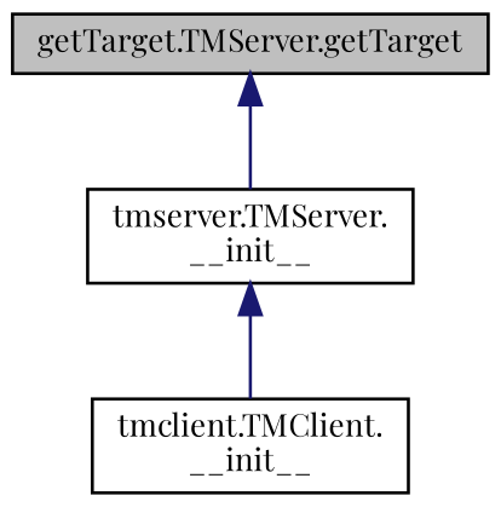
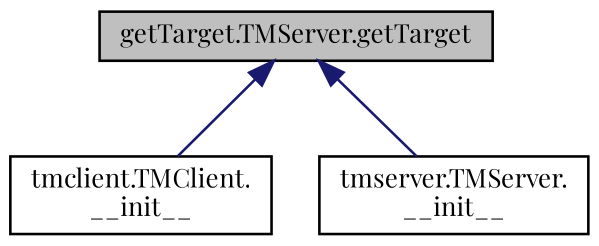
  digraph {
    fontname="Playfair Display"
    rankdir=TB
    node [color=black fillcolor=white fontname="Playfair Display" fontsize=10 shape=record style=filled]
    edge [color=midnightblue dir=back fontname="Playfair Display" fontsize=10 labelfontname=Helvetica labelfontsize=10 style=solid]
    n1 [fillcolor=grey75 fontcolor=black height=0.2 label="getTarget.TMServer.getTarget" width=0.4]
    n2 [height=0.2 label="tmclient.TMClient.\l__init__" width=0.4]
    n3 [height=0.2 label="tmserver.TMServer.\l__init__" width=0.4]
-   n3 -> n2
+   n1 -> n2
    n1 -> n3
  }
